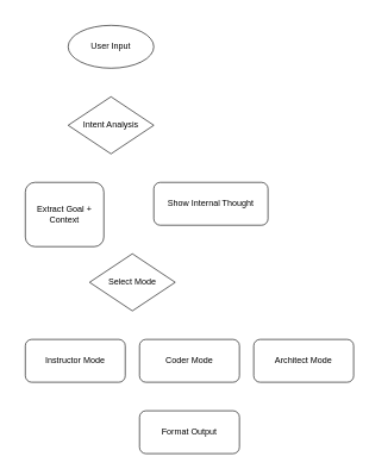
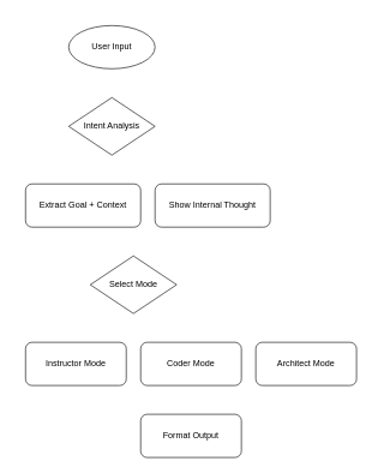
  <mxCell id="0" />
  <mxCell id="1" parent="0" />
  <mxCell id="2" value="User Input" style="ellipse;whiteSpace=wrap;html=1;" vertex="1" parent="1"><mxGeometry x="80" y="20" width="120" height="60" as="geometry" /></mxCell>
  <mxCell id="3" value="Intent Analysis" style="rhombus;whiteSpace=wrap;html=1;" vertex="1" parent="1"><mxGeometry x="80" y="120" width="120" height="80" as="geometry" /></mxCell>
- <mxCell id="4" value="Extract Goal + Context" style="rounded=1;whiteSpace=wrap;html=1;" vertex="1" parent="1"><mxGeometry x="20" y="240" width="110" height="90" as="geometry" /></mxCell>
+ <mxCell id="4" value="Extract Goal + Context" style="rounded=1;whiteSpace=wrap;html=1;" vertex="1" parent="1"><mxGeometry x="20" y="240" width="160" height="60" as="geometry" /></mxCell>
  <mxCell id="5" value="Show Internal Thought" style="rounded=1;whiteSpace=wrap;html=1;" vertex="1" parent="1"><mxGeometry x="200" y="240" width="160" height="60" as="geometry" /></mxCell>
  <mxCell id="6" value="Select Mode" style="rhombus;whiteSpace=wrap;html=1;" vertex="1" parent="1"><mxGeometry x="110" y="340" width="120" height="80" as="geometry" /></mxCell>
  <mxCell id="7" value="Instructor Mode" style="rounded=1;whiteSpace=wrap;html=1;" vertex="1" parent="1"><mxGeometry x="20" y="460" width="140" height="60" as="geometry" /></mxCell>
  <mxCell id="8" value="Coder Mode" style="rounded=1;whiteSpace=wrap;html=1;" vertex="1" parent="1"><mxGeometry x="180" y="460" width="140" height="60" as="geometry" /></mxCell>
  <mxCell id="9" value="Architect Mode" style="rounded=1;whiteSpace=wrap;html=1;" vertex="1" parent="1"><mxGeometry x="340" y="460" width="140" height="60" as="geometry" /></mxCell>
  <mxCell id="10" value="Format Output" style="rounded=1;whiteSpace=wrap;html=1;" vertex="1" parent="1"><mxGeometry x="180" y="560" width="140" height="60" as="geometry" /></mxCell>
  <mxCell id="11" style="endArrow=block;" edge="1" parent="1" source="2" target="3" />
  <mxCell id="12" style="endArrow=block;" edge="1" parent="1" source="3" target="4" />
  <mxCell id="13" style="endArrow=block;" edge="1" parent="1" source="3" target="5" />
  <mxCell id="14" style="endArrow=block;" edge="1" parent="1" source="4" target="6" />
  <mxCell id="15" style="endArrow=block;" edge="1" parent="1" source="5" target="6" />
  <mxCell id="16" style="endArrow=block;" edge="1" parent="1" source="6" target="7" />
  <mxCell id="17" style="endArrow=block;" edge="1" parent="1" source="6" target="8" />
  <mxCell id="18" style="endArrow=block;" edge="1" parent="1" source="6" target="9" />
  <mxCell id="19" style="endArrow=block;" edge="1" parent="1" source="7" target="10" />
  <mxCell id="20" style="endArrow=block;" edge="1" parent="1" source="8" target="10" />
  <mxCell id="21" style="endArrow=block;" edge="1" parent="1" source="9" target="10" />
